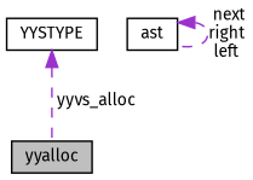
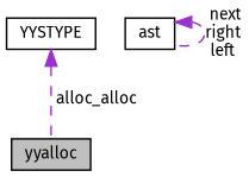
  digraph {
    fontname="Fira Sans"
    node [color=black fillcolor=white fontname="Fira Sans" fontsize=10 shape=record style=filled]
    edge [color=darkorchid3 dir=back fontname="Fira Sans" fontsize=10 labelfontname=Helvetica labelfontsize=10 style=dashed]
    n1 [fillcolor=grey75 fontcolor=black height=0.2 label=yyalloc width=0.4]
    n2 [height=0.2 label=YYSTYPE width=0.4]
    n3 [height=0.2 label=ast width=0.4]
-   n2 -> n1 [label=" yyvs_alloc"]
+   n2 -> n1 [label=" alloc_alloc"]
    n3 -> n3 [label=" next\nright\nleft"]
  }
